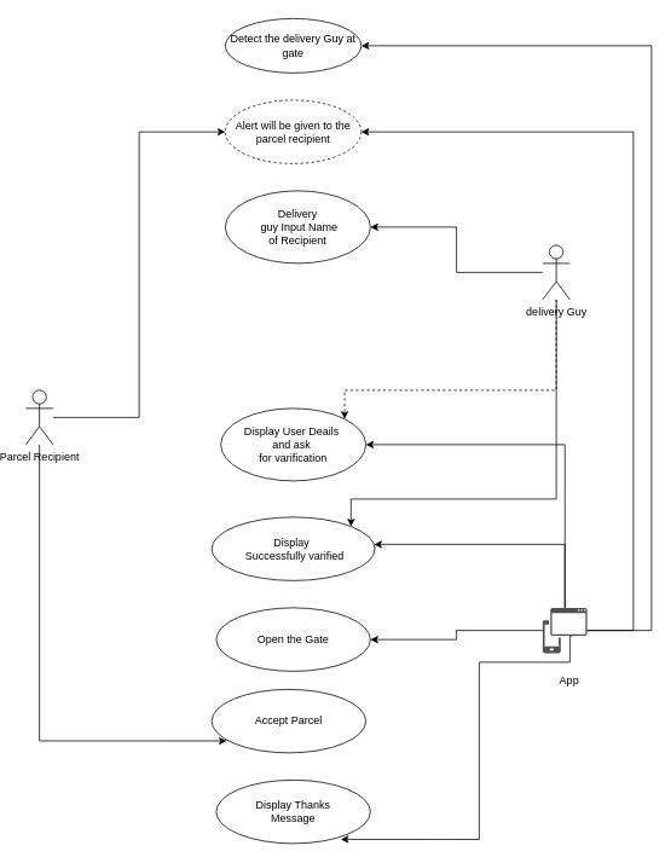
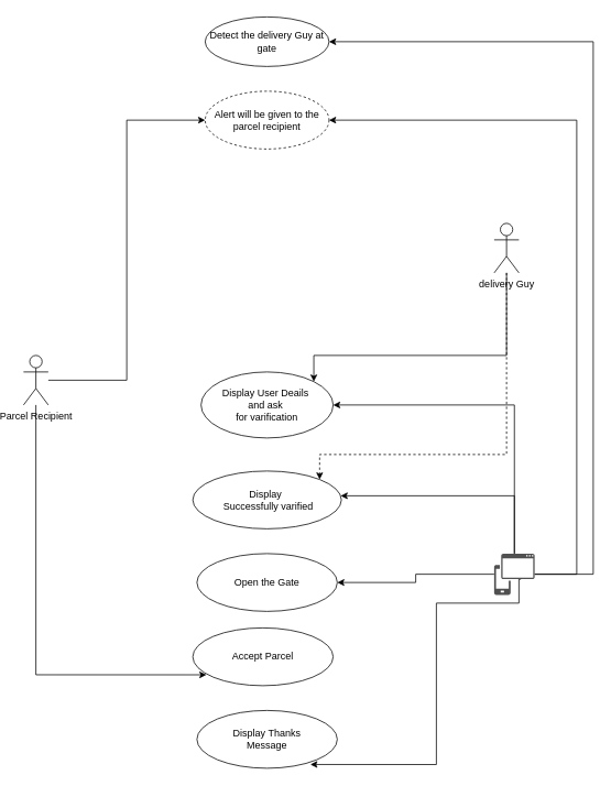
  <mxCell id="0" />
  <mxCell id="1" parent="0" />
  <mxCell id="2" value="Detect the delivery Guy at gate" style="ellipse;whiteSpace=wrap;html=1;" parent="1" vertex="1"><mxGeometry x="240" y="20" width="150" height="60" as="geometry" /></mxCell>
  <mxCell id="3" value="Alert will be given to the&lt;br&gt;parcel recipient" style="ellipse;whiteSpace=wrap;html=1;dashed=1;" parent="1" vertex="1"><mxGeometry x="240" y="110" width="150" height="70" as="geometry" /></mxCell>
- <mxCell id="4" value="Delivery&lt;br&gt;&amp;nbsp;guy Input Name&lt;br&gt;of Recipient" style="ellipse;whiteSpace=wrap;html=1;" parent="1" vertex="1"><mxGeometry x="240" y="210" width="160" height="80" as="geometry" /></mxCell>
  <mxCell id="5" value="Display User Deails&amp;nbsp;&lt;br&gt;and ask&amp;nbsp;&lt;br&gt;for varification" style="ellipse;whiteSpace=wrap;html=1;" parent="1" vertex="1"><mxGeometry x="235" y="450" width="160" height="80" as="geometry" /></mxCell>
  <mxCell id="6" value="Display&amp;nbsp;&lt;br&gt;&amp;nbsp;Successfully varified" style="ellipse;whiteSpace=wrap;html=1;" parent="1" vertex="1"><mxGeometry x="225" y="570" width="180" height="70" as="geometry" /></mxCell>
  <mxCell id="7" value="Open the Gate" style="ellipse;whiteSpace=wrap;html=1;" parent="1" vertex="1"><mxGeometry x="230" y="670" width="170" height="70" as="geometry" /></mxCell>
  <mxCell id="8" value="Accept Parcel" style="ellipse;whiteSpace=wrap;html=1;" parent="1" vertex="1"><mxGeometry x="225" y="760" width="170" height="70" as="geometry" /></mxCell>
  <mxCell id="9" value="Display Thanks&lt;br&gt;Message" style="ellipse;whiteSpace=wrap;html=1;" parent="1" vertex="1"><mxGeometry x="230" y="860" width="170" height="70" as="geometry" /></mxCell>
  <mxCell id="10" style="edgeStyle=orthogonalEdgeStyle;rounded=0;orthogonalLoop=1;jettySize=auto;html=1;entryX=0;entryY=0.5;entryDx=0;entryDy=0;" parent="1" source="12" target="3" edge="1"><mxGeometry relative="1" as="geometry" /></mxCell>
  <mxCell id="11" style="edgeStyle=orthogonalEdgeStyle;rounded=0;orthogonalLoop=1;jettySize=auto;html=1;entryX=0.097;entryY=0.812;entryDx=0;entryDy=0;entryPerimeter=0;" parent="1" source="12" target="8" edge="1"><mxGeometry relative="1" as="geometry"><Array as="points"><mxPoint x="35" y="817" /></Array></mxGeometry></mxCell>
  <mxCell id="12" value="Parcel Recipient" style="shape=umlActor;verticalLabelPosition=bottom;verticalAlign=top;html=1;outlineConnect=0;" parent="1" vertex="1"><mxGeometry x="20" y="430" width="30" height="60" as="geometry" /></mxCell>
- <mxCell id="13" style="edgeStyle=orthogonalEdgeStyle;rounded=0;orthogonalLoop=1;jettySize=auto;html=1;entryX=1;entryY=0.5;entryDx=0;entryDy=0;" parent="1" source="17" target="4" edge="1"><mxGeometry relative="1" as="geometry" /></mxCell>
- <mxCell id="14" style="edgeStyle=orthogonalEdgeStyle;rounded=0;orthogonalLoop=1;jettySize=auto;html=1;entryX=1;entryY=0;entryDx=0;entryDy=0;dashed=1;" parent="1" source="17" target="5" edge="1"><mxGeometry relative="1" as="geometry"><Array as="points"><mxPoint x="605" y="430" /><mxPoint x="372" y="430" /></Array></mxGeometry></mxCell>
- <mxCell id="15" style="edgeStyle=orthogonalEdgeStyle;rounded=0;orthogonalLoop=1;jettySize=auto;html=1;entryX=1;entryY=0;entryDx=0;entryDy=0;" parent="1" source="17" target="6" edge="1"><mxGeometry relative="1" as="geometry"><Array as="points"><mxPoint x="605" y="550" /><mxPoint x="379" y="550" /></Array></mxGeometry></mxCell>
+ <mxCell id="14" style="edgeStyle=orthogonalEdgeStyle;rounded=0;orthogonalLoop=1;jettySize=auto;html=1;entryX=1;entryY=0;entryDx=0;entryDy=0;" parent="1" source="17" target="5" edge="1"><mxGeometry relative="1" as="geometry"><Array as="points"><mxPoint x="605" y="430" /><mxPoint x="372" y="430" /></Array></mxGeometry></mxCell>
+ <mxCell id="15" style="edgeStyle=orthogonalEdgeStyle;rounded=0;orthogonalLoop=1;jettySize=auto;html=1;entryX=1;entryY=0;entryDx=0;entryDy=0;dashed=1;" parent="1" source="17" target="6" edge="1"><mxGeometry relative="1" as="geometry"><Array as="points"><mxPoint x="605" y="550" /><mxPoint x="379" y="550" /></Array></mxGeometry></mxCell>
  <mxCell id="16" style="edgeStyle=orthogonalEdgeStyle;rounded=0;orthogonalLoop=1;jettySize=auto;html=1;entryX=0.808;entryY=0.935;entryDx=0;entryDy=0;entryPerimeter=0;exitX=0.661;exitY=0.62;exitDx=0;exitDy=0;exitPerimeter=0;" parent="1" source="23" target="9" edge="1"><mxGeometry relative="1" as="geometry"><Array as="points"><mxPoint x="620" y="701" /><mxPoint x="620" y="730" /><mxPoint x="520" y="730" /><mxPoint x="520" y="926" /></Array><mxPoint x="620" y="500" as="sourcePoint" /></mxGeometry></mxCell>
  <mxCell id="17" value="&lt;span&gt;delivery Guy&lt;/span&gt;" style="shape=umlActor;verticalLabelPosition=bottom;verticalAlign=top;html=1;outlineConnect=0;" parent="1" vertex="1"><mxGeometry x="590" y="270" width="30" height="60" as="geometry" /></mxCell>
  <mxCell id="18" style="edgeStyle=orthogonalEdgeStyle;rounded=0;orthogonalLoop=1;jettySize=auto;html=1;" parent="1" source="23" target="3" edge="1"><mxGeometry relative="1" as="geometry"><Array as="points"><mxPoint x="690" y="695" /><mxPoint x="690" y="145" /></Array></mxGeometry></mxCell>
  <mxCell id="19" style="edgeStyle=orthogonalEdgeStyle;rounded=0;orthogonalLoop=1;jettySize=auto;html=1;entryX=1;entryY=0.5;entryDx=0;entryDy=0;" parent="1" source="23" target="2" edge="1"><mxGeometry relative="1" as="geometry"><Array as="points"><mxPoint x="710" y="695" /><mxPoint x="710" y="50" /></Array></mxGeometry></mxCell>
  <mxCell id="20" style="edgeStyle=orthogonalEdgeStyle;rounded=0;orthogonalLoop=1;jettySize=auto;html=1;" parent="1" source="23" target="5" edge="1"><mxGeometry relative="1" as="geometry"><Array as="points"><mxPoint x="615" y="490" /></Array></mxGeometry></mxCell>
  <mxCell id="21" style="edgeStyle=orthogonalEdgeStyle;rounded=0;orthogonalLoop=1;jettySize=auto;html=1;" parent="1" source="23" target="6" edge="1"><mxGeometry relative="1" as="geometry"><Array as="points"><mxPoint x="615" y="600" /></Array></mxGeometry></mxCell>
  <mxCell id="22" style="edgeStyle=orthogonalEdgeStyle;rounded=0;orthogonalLoop=1;jettySize=auto;html=1;entryX=1;entryY=0.5;entryDx=0;entryDy=0;" parent="1" source="23" target="7" edge="1"><mxGeometry relative="1" as="geometry" /></mxCell>
  <mxCell id="23" value="" style="sketch=0;pointerEvents=1;shadow=0;dashed=0;html=1;strokeColor=none;labelPosition=center;verticalLabelPosition=bottom;verticalAlign=top;align=center;fillColor=#505050;shape=mxgraph.mscae.intune.device_os" parent="1" vertex="1"><mxGeometry x="590" y="670" width="49" height="50" as="geometry" /></mxCell>
- <mxCell id="24" value="App" style="text;html=1;align=center;verticalAlign=middle;resizable=0;points=[];autosize=1;strokeColor=none;fillColor=none;" parent="1" vertex="1"><mxGeometry x="599" y="740" width="40" height="20" as="geometry" /></mxCell>
